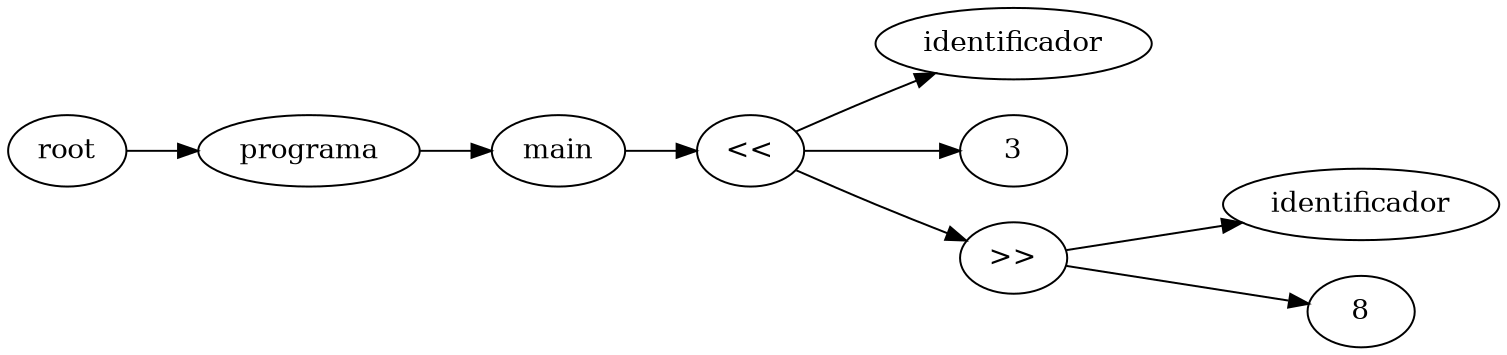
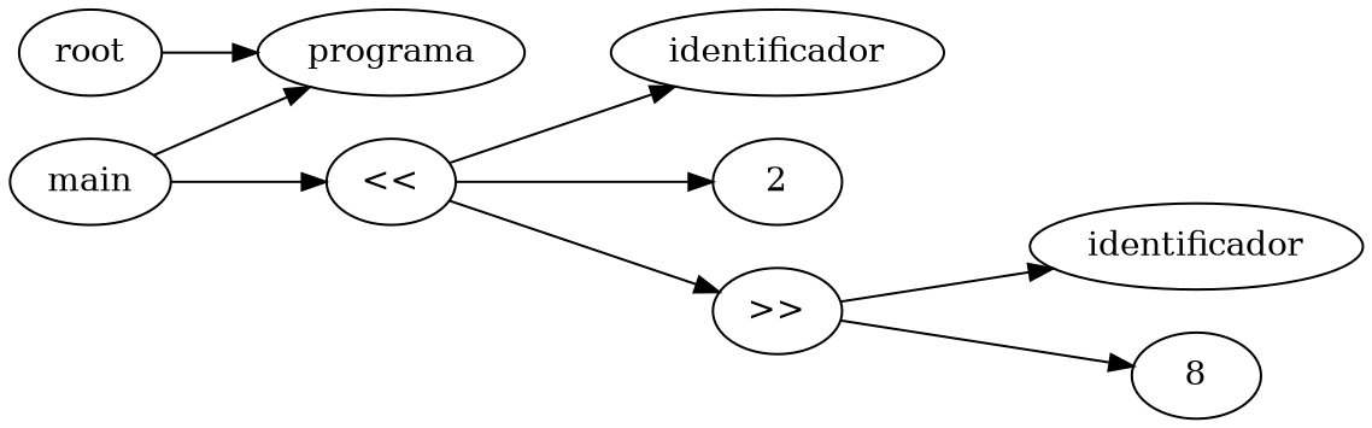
  digraph {
    rankdir=LR
    n1 [label=programa]
    n2 [label=main]
    n3 [label="<<"]
    n4 [label=identificador]
-   n5 [label=3]
+   n5 [label=2]
    n6 [label=">>"]
    n7 [label=identificador]
    n8 [label=8]
    n9 [label=root]
-   n1 -> n2
+   n2 -> n1
    n2 -> n3
    n3 -> n4
    n3 -> n5
    n3 -> n6
    n6 -> n7
    n6 -> n8
    n9 -> n1
  }
